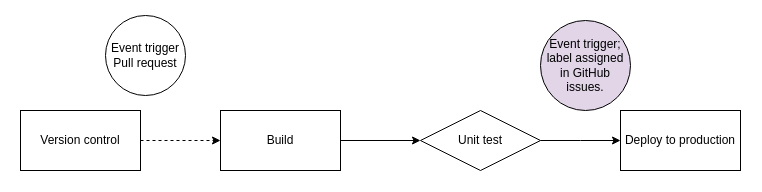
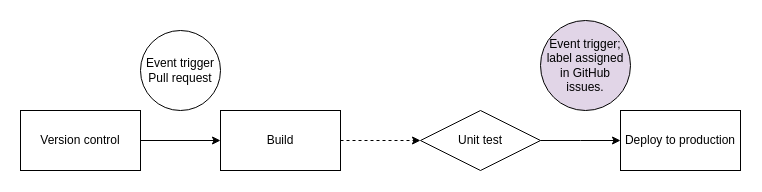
  <mxCell id="0" />
  <mxCell id="1" parent="0" />
- <mxCell id="2" value="" style="edgeStyle=orthogonalEdgeStyle;rounded=0;orthogonalLoop=1;jettySize=auto;html=1;dashed=1;" parent="1" source="3" target="5" edge="1"><mxGeometry relative="1" as="geometry" /></mxCell>
+ <mxCell id="2" value="" style="edgeStyle=orthogonalEdgeStyle;rounded=0;orthogonalLoop=1;jettySize=auto;html=1;" parent="1" source="3" target="5" edge="1"><mxGeometry relative="1" as="geometry" /></mxCell>
  <mxCell id="3" value="Version control" style="rounded=0;whiteSpace=wrap;html=1;" parent="1" vertex="1"><mxGeometry x="20" y="110" width="120" height="60" as="geometry" /></mxCell>
- <mxCell id="4" value="" style="edgeStyle=orthogonalEdgeStyle;rounded=0;orthogonalLoop=1;jettySize=auto;html=1;" parent="1" source="5" target="7" edge="1"><mxGeometry relative="1" as="geometry" /></mxCell>
+ <mxCell id="4" value="" style="edgeStyle=orthogonalEdgeStyle;rounded=0;orthogonalLoop=1;jettySize=auto;html=1;dashed=1;" parent="1" source="5" target="7" edge="1"><mxGeometry relative="1" as="geometry" /></mxCell>
  <mxCell id="5" value="Build" style="rounded=0;whiteSpace=wrap;html=1;" parent="1" vertex="1"><mxGeometry x="220" y="110" width="120" height="60" as="geometry" /></mxCell>
  <mxCell id="6" value="" style="edgeStyle=orthogonalEdgeStyle;rounded=0;orthogonalLoop=1;jettySize=auto;html=1;" parent="1" source="7" edge="1"><mxGeometry relative="1" as="geometry"><mxPoint x="620" y="140" as="targetPoint" /></mxGeometry></mxCell>
  <mxCell id="7" value="Unit test" style="rhombus;whiteSpace=wrap;html=1;" parent="1" vertex="1"><mxGeometry x="420" y="110" width="120" height="60" as="geometry" /></mxCell>
  <mxCell id="8" value="Deploy to production" style="rounded=0;whiteSpace=wrap;html=1;" parent="1" vertex="1"><mxGeometry x="620" y="110" width="120" height="60" as="geometry" /></mxCell>
- <mxCell id="9" value="Event trigger&lt;br&gt;Pull request" style="ellipse;whiteSpace=wrap;html=1;aspect=fixed;" parent="1" vertex="1"><mxGeometry x="105" y="15" width="80" height="80" as="geometry" /></mxCell>
+ <mxCell id="9" value="Event trigger&lt;br&gt;Pull request" style="ellipse;whiteSpace=wrap;html=1;aspect=fixed;" parent="1" vertex="1"><mxGeometry x="140" y="30" width="80" height="80" as="geometry" /></mxCell>
  <mxCell id="10" value="Event trigger; label assigned in GitHub issues." style="ellipse;whiteSpace=wrap;html=1;aspect=fixed;fillColor=#e1d5e7;" parent="1" vertex="1"><mxGeometry x="540" y="20" width="90" height="90" as="geometry" /></mxCell>
